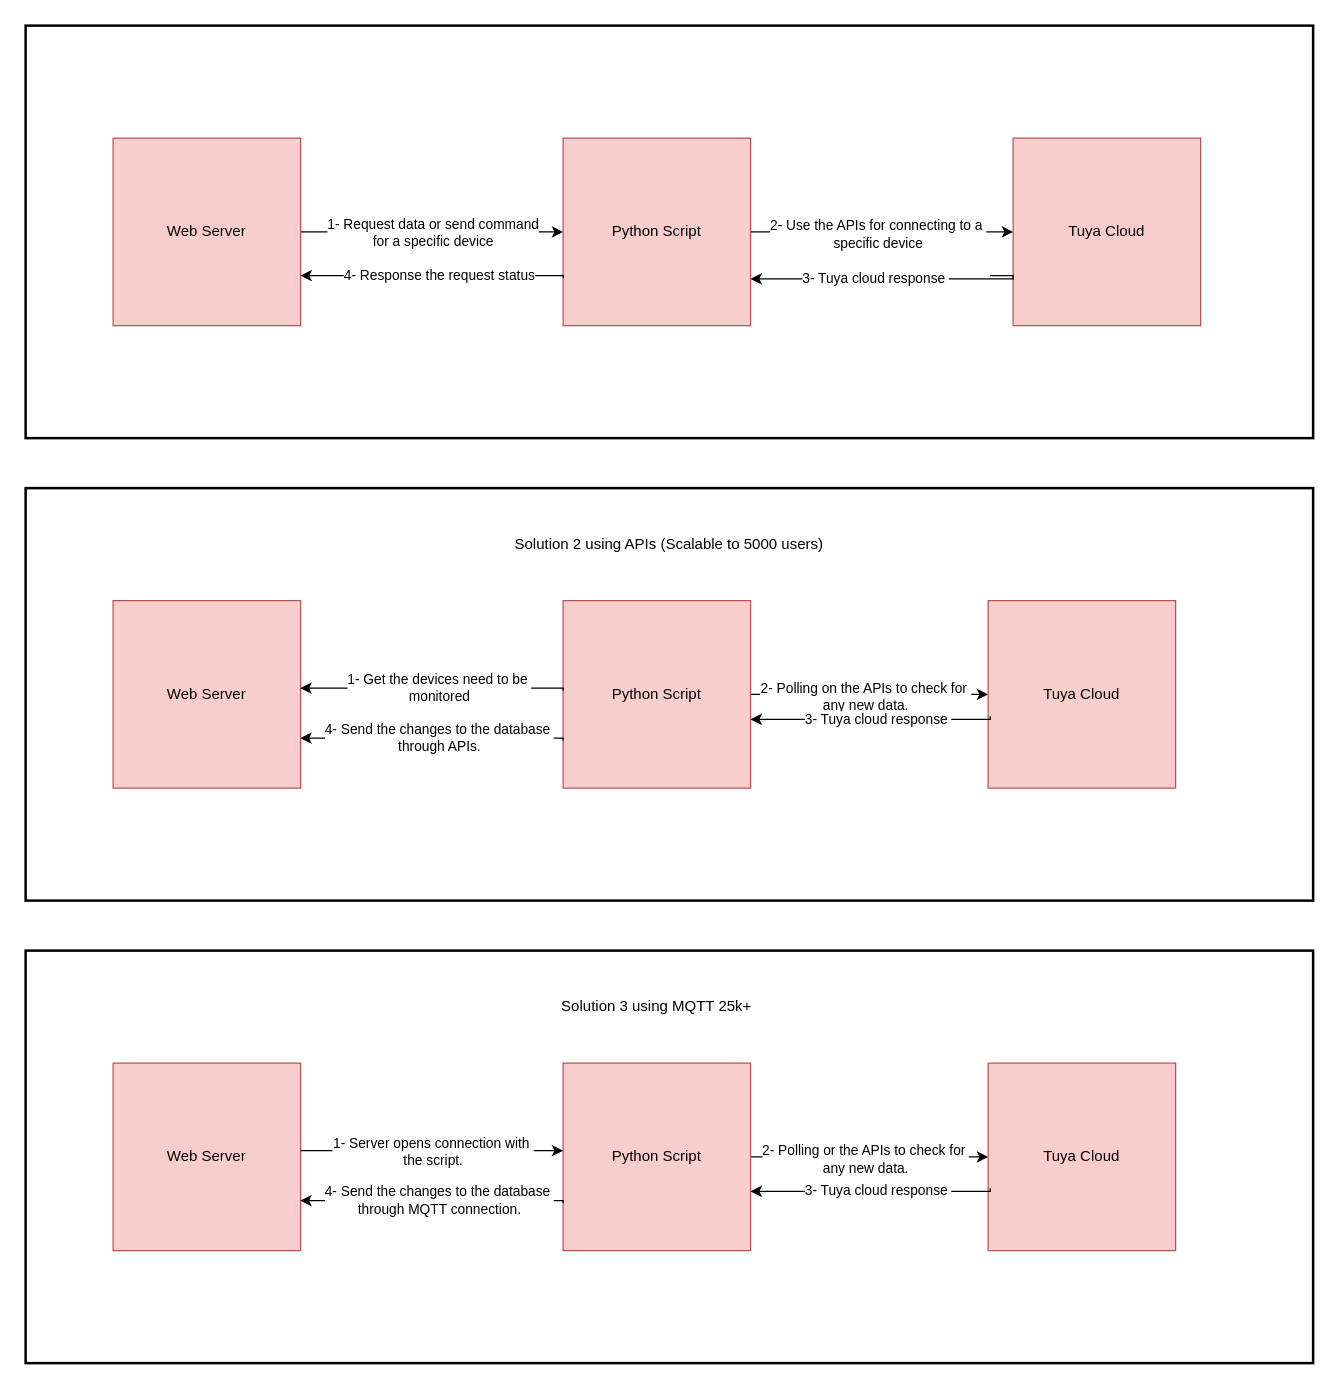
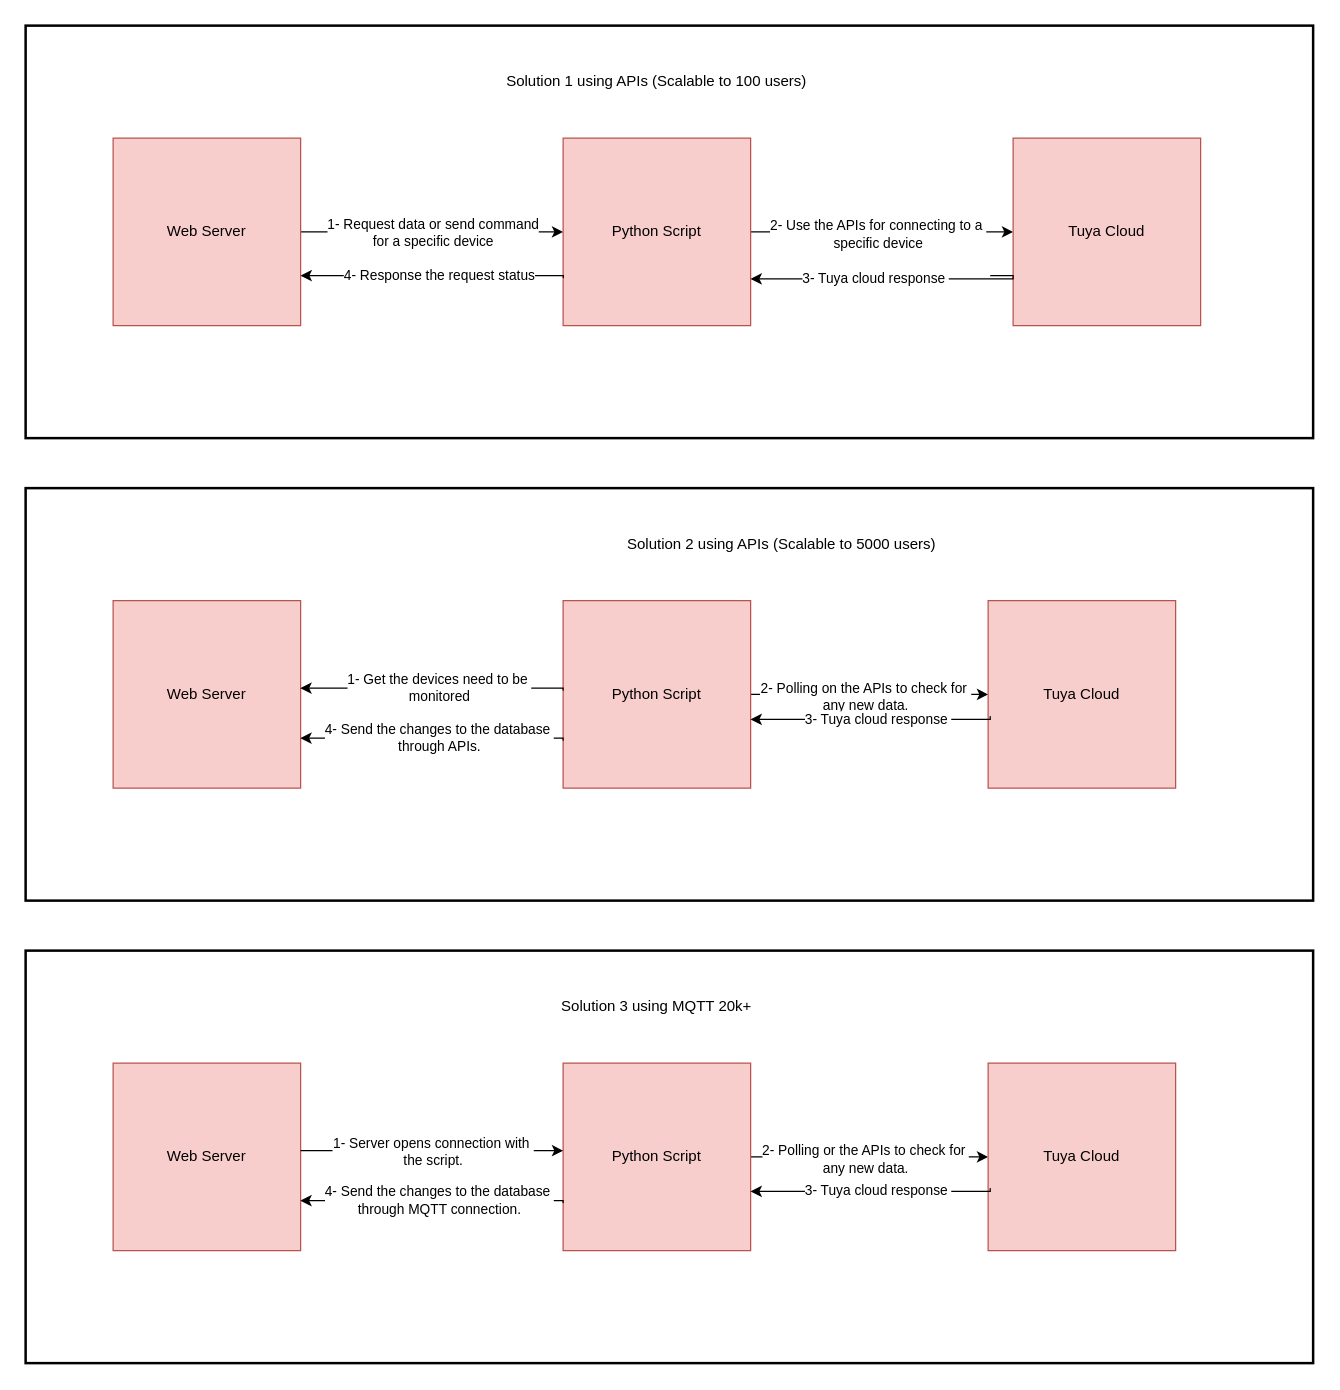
  <mxCell id="0" />
  <mxCell id="1" parent="0" />
  <mxCell id="2" value="" style="rounded=0;whiteSpace=wrap;html=1;strokeWidth=2;fillColor=default;" vertex="1" parent="1"><mxGeometry x="20" y="20" width="1030" height="330" as="geometry" /></mxCell>
+ <mxCell id="3" value="Solution 1 using APIs (Scalable to 100 users)" style="text;html=1;align=center;verticalAlign=middle;whiteSpace=wrap;rounded=0;strokeWidth=2;fillColor=default;" vertex="1" parent="1"><mxGeometry x="390" y="50" width="270" height="30" as="geometry" /></mxCell>
  <mxCell id="4" value="" style="edgeStyle=orthogonalEdgeStyle;rounded=0;orthogonalLoop=1;jettySize=auto;html=1;" edge="1" parent="1" source="6" target="9"><mxGeometry relative="1" as="geometry"><mxPoint x="355" y="185" as="targetPoint" /></mxGeometry></mxCell>
  <mxCell id="5" value="1- Request data or send command&lt;div&gt;for a specific device&lt;/div&gt;" style="edgeLabel;html=1;align=center;verticalAlign=middle;resizable=0;points=[];" vertex="1" connectable="0" parent="4"><mxGeometry x="0.203" relative="1" as="geometry"><mxPoint x="-21" as="offset" /></mxGeometry></mxCell>
  <mxCell id="6" value="&lt;span style=&quot;text-align: justify;&quot;&gt;Web Server&lt;/span&gt;" style="whiteSpace=wrap;html=1;aspect=fixed;fillColor=#f8cecc;strokeColor=#b85450;" vertex="1" parent="1"><mxGeometry x="90" y="110" width="150" height="150" as="geometry" /></mxCell>
  <mxCell id="7" style="edgeStyle=orthogonalEdgeStyle;rounded=0;orthogonalLoop=1;jettySize=auto;html=1;" edge="1" parent="1" source="9" target="10"><mxGeometry relative="1" as="geometry" /></mxCell>
  <mxCell id="8" value="2- Use the APIs for connecting to a&amp;nbsp;&lt;div&gt;specific device&lt;/div&gt;" style="edgeLabel;html=1;align=center;verticalAlign=middle;resizable=0;points=[];" vertex="1" connectable="0" parent="7"><mxGeometry x="-0.039" y="-1" relative="1" as="geometry"><mxPoint as="offset" /></mxGeometry></mxCell>
  <mxCell id="9" value="&lt;div style=&quot;text-align: justify;&quot;&gt;Python Script&lt;/div&gt;" style="whiteSpace=wrap;html=1;aspect=fixed;fillColor=#f8cecc;strokeColor=#b85450;" vertex="1" parent="1"><mxGeometry x="450" y="110" width="150" height="150" as="geometry" /></mxCell>
  <mxCell id="10" value="Tuya Cloud" style="whiteSpace=wrap;html=1;aspect=fixed;fillColor=#f8cecc;strokeColor=#b85450;" vertex="1" parent="1"><mxGeometry x="810" y="110" width="150" height="150" as="geometry" /></mxCell>
  <mxCell id="11" style="edgeStyle=orthogonalEdgeStyle;rounded=0;orthogonalLoop=1;jettySize=auto;html=1;exitX=0.011;exitY=0.616;exitDx=0;exitDy=0;exitPerimeter=0;" edge="1" parent="1"><mxGeometry relative="1" as="geometry"><mxPoint x="791.65" y="220" as="sourcePoint" /><mxPoint x="600" y="222.6" as="targetPoint" /><Array as="points"><mxPoint x="810" y="220" /><mxPoint x="810" y="223" /></Array></mxGeometry></mxCell>
  <mxCell id="12" value="3- Tuya cloud response&amp;nbsp;" style="edgeLabel;html=1;align=center;verticalAlign=middle;resizable=0;points=[];" vertex="1" connectable="0" parent="11"><mxGeometry x="-0.039" y="-1" relative="1" as="geometry"><mxPoint x="-20" as="offset" /></mxGeometry></mxCell>
  <mxCell id="13" style="edgeStyle=orthogonalEdgeStyle;rounded=0;orthogonalLoop=1;jettySize=auto;html=1;exitX=0.001;exitY=0.68;exitDx=0;exitDy=0;exitPerimeter=0;" edge="1" parent="1"><mxGeometry relative="1" as="geometry"><mxPoint x="450.15" y="222" as="sourcePoint" /><mxPoint x="240" y="220" as="targetPoint" /><Array as="points"><mxPoint x="450" y="220" /></Array></mxGeometry></mxCell>
  <mxCell id="14" value="4- Response the request status" style="edgeLabel;html=1;align=center;verticalAlign=middle;resizable=0;points=[];" vertex="1" connectable="0" parent="13"><mxGeometry x="-0.039" y="-1" relative="1" as="geometry"><mxPoint as="offset" /></mxGeometry></mxCell>
  <mxCell id="15" value="" style="rounded=0;whiteSpace=wrap;html=1;strokeWidth=2;fillColor=default;" vertex="1" parent="1"><mxGeometry x="20" y="390" width="1030" height="330" as="geometry" /></mxCell>
- <mxCell id="16" value="Solution 2 using APIs (Scalable to 5000 users)" style="text;html=1;align=center;verticalAlign=middle;whiteSpace=wrap;rounded=0;strokeWidth=2;fillColor=default;" vertex="1" parent="1"><mxGeometry x="345" y="420" width="380" height="30" as="geometry" /></mxCell>
+ <mxCell id="16" value="Solution 2 using APIs (Scalable to 5000 users)" style="text;html=1;align=center;verticalAlign=middle;whiteSpace=wrap;rounded=0;strokeWidth=2;fillColor=default;" vertex="1" parent="1"><mxGeometry x="345" y="420" width="560" height="30" as="geometry" /></mxCell>
  <mxCell id="17" value="&lt;span style=&quot;text-align: justify;&quot;&gt;Web Server&lt;/span&gt;" style="whiteSpace=wrap;html=1;aspect=fixed;fillColor=#f8cecc;strokeColor=#b85450;" vertex="1" parent="1"><mxGeometry x="90" y="480" width="150" height="150" as="geometry" /></mxCell>
  <mxCell id="18" style="edgeStyle=orthogonalEdgeStyle;rounded=0;orthogonalLoop=1;jettySize=auto;html=1;" edge="1" parent="1" source="20" target="21"><mxGeometry relative="1" as="geometry" /></mxCell>
  <mxCell id="19" value="2- Polling on the APIs to check for&amp;nbsp;&lt;div&gt;any new data.&lt;/div&gt;" style="edgeLabel;html=1;align=center;verticalAlign=middle;resizable=0;points=[];" vertex="1" connectable="0" parent="18"><mxGeometry x="-0.039" y="-1" relative="1" as="geometry"><mxPoint as="offset" /></mxGeometry></mxCell>
  <mxCell id="20" value="&lt;div style=&quot;text-align: justify;&quot;&gt;Python Script&lt;/div&gt;" style="whiteSpace=wrap;html=1;aspect=fixed;fillColor=#f8cecc;strokeColor=#b85450;" vertex="1" parent="1"><mxGeometry x="450" y="480" width="150" height="150" as="geometry" /></mxCell>
  <mxCell id="21" value="Tuya Cloud" style="whiteSpace=wrap;html=1;aspect=fixed;fillColor=#f8cecc;strokeColor=#b85450;" vertex="1" parent="1"><mxGeometry x="790" y="480" width="150" height="150" as="geometry" /></mxCell>
  <mxCell id="22" style="edgeStyle=orthogonalEdgeStyle;rounded=0;orthogonalLoop=1;jettySize=auto;html=1;exitX=0.011;exitY=0.616;exitDx=0;exitDy=0;exitPerimeter=0;" edge="1" parent="1" source="21" target="20"><mxGeometry relative="1" as="geometry"><mxPoint x="780" y="575" as="sourcePoint" /><mxPoint x="790" y="580" as="targetPoint" /><Array as="points"><mxPoint x="792" y="575" /></Array></mxGeometry></mxCell>
  <mxCell id="23" value="3- Tuya cloud response&amp;nbsp;" style="edgeLabel;html=1;align=center;verticalAlign=middle;resizable=0;points=[];" vertex="1" connectable="0" parent="22"><mxGeometry x="-0.039" y="-1" relative="1" as="geometry"><mxPoint as="offset" /></mxGeometry></mxCell>
  <mxCell id="24" style="edgeStyle=orthogonalEdgeStyle;rounded=0;orthogonalLoop=1;jettySize=auto;html=1;exitX=0.001;exitY=0.68;exitDx=0;exitDy=0;exitPerimeter=0;" edge="1" parent="1"><mxGeometry relative="1" as="geometry"><mxPoint x="449.98" y="552" as="sourcePoint" /><mxPoint x="239.83" y="550" as="targetPoint" /><Array as="points"><mxPoint x="449.83" y="550" /></Array></mxGeometry></mxCell>
  <mxCell id="25" value="1- Get the devices need to be&amp;nbsp;&lt;div&gt;monitored&lt;/div&gt;" style="edgeLabel;html=1;align=center;verticalAlign=middle;resizable=0;points=[];" vertex="1" connectable="0" parent="24"><mxGeometry x="-0.039" y="-1" relative="1" as="geometry"><mxPoint as="offset" /></mxGeometry></mxCell>
  <mxCell id="26" style="edgeStyle=orthogonalEdgeStyle;rounded=0;orthogonalLoop=1;jettySize=auto;html=1;exitX=0.001;exitY=0.68;exitDx=0;exitDy=0;exitPerimeter=0;" edge="1" parent="1"><mxGeometry relative="1" as="geometry"><mxPoint x="449.98" y="592" as="sourcePoint" /><mxPoint x="239.83" y="590" as="targetPoint" /><Array as="points"><mxPoint x="449.83" y="590" /></Array></mxGeometry></mxCell>
  <mxCell id="27" value="4- Send the changes to the database&amp;nbsp;&lt;div&gt;through APIs.&lt;/div&gt;" style="edgeLabel;html=1;align=center;verticalAlign=middle;resizable=0;points=[];" vertex="1" connectable="0" parent="26"><mxGeometry x="-0.039" y="-1" relative="1" as="geometry"><mxPoint as="offset" /></mxGeometry></mxCell>
  <mxCell id="28" value="" style="rounded=0;whiteSpace=wrap;html=1;strokeWidth=2;fillColor=default;" vertex="1" parent="1"><mxGeometry x="20" y="760" width="1030" height="330" as="geometry" /></mxCell>
- <mxCell id="29" value="Solution 3 using MQTT 25k+" style="text;html=1;align=center;verticalAlign=middle;whiteSpace=wrap;rounded=0;strokeWidth=2;fillColor=default;" vertex="1" parent="1"><mxGeometry x="430" y="790" width="190" height="30" as="geometry" /></mxCell>
+ <mxCell id="29" value="Solution 3 using MQTT 20k+" style="text;html=1;align=center;verticalAlign=middle;whiteSpace=wrap;rounded=0;strokeWidth=2;fillColor=default;" vertex="1" parent="1"><mxGeometry x="430" y="790" width="190" height="30" as="geometry" /></mxCell>
  <mxCell id="30" value="&lt;span style=&quot;text-align: justify;&quot;&gt;Web Server&lt;/span&gt;" style="whiteSpace=wrap;html=1;aspect=fixed;fillColor=#f8cecc;strokeColor=#b85450;" vertex="1" parent="1"><mxGeometry x="90" y="850" width="150" height="150" as="geometry" /></mxCell>
  <mxCell id="31" style="edgeStyle=orthogonalEdgeStyle;rounded=0;orthogonalLoop=1;jettySize=auto;html=1;" edge="1" parent="1" source="33" target="34"><mxGeometry relative="1" as="geometry" /></mxCell>
  <mxCell id="32" value="2- Polling or the APIs to check for&amp;nbsp;&lt;div&gt;any new data.&lt;/div&gt;" style="edgeLabel;html=1;align=center;verticalAlign=middle;resizable=0;points=[];" vertex="1" connectable="0" parent="31"><mxGeometry x="-0.039" y="-1" relative="1" as="geometry"><mxPoint as="offset" /></mxGeometry></mxCell>
  <mxCell id="33" value="&lt;div style=&quot;text-align: justify;&quot;&gt;Python Script&lt;/div&gt;" style="whiteSpace=wrap;html=1;aspect=fixed;fillColor=#f8cecc;strokeColor=#b85450;" vertex="1" parent="1"><mxGeometry x="450" y="850" width="150" height="150" as="geometry" /></mxCell>
  <mxCell id="34" value="Tuya Cloud" style="whiteSpace=wrap;html=1;aspect=fixed;fillColor=#f8cecc;strokeColor=#b85450;" vertex="1" parent="1"><mxGeometry x="790" y="850" width="150" height="150" as="geometry" /></mxCell>
  <mxCell id="35" style="edgeStyle=orthogonalEdgeStyle;rounded=0;orthogonalLoop=1;jettySize=auto;html=1;exitX=0.011;exitY=0.616;exitDx=0;exitDy=0;exitPerimeter=0;" edge="1" parent="1"><mxGeometry relative="1" as="geometry"><mxPoint x="791.65" y="950" as="sourcePoint" /><mxPoint x="600" y="952.6" as="targetPoint" /><Array as="points"><mxPoint x="792" y="952.6" /></Array></mxGeometry></mxCell>
  <mxCell id="36" value="3- Tuya cloud response&amp;nbsp;" style="edgeLabel;html=1;align=center;verticalAlign=middle;resizable=0;points=[];" vertex="1" connectable="0" parent="35"><mxGeometry x="-0.039" y="-1" relative="1" as="geometry"><mxPoint as="offset" /></mxGeometry></mxCell>
  <mxCell id="37" style="edgeStyle=orthogonalEdgeStyle;rounded=0;orthogonalLoop=1;jettySize=auto;html=1;exitX=0.001;exitY=0.68;exitDx=0;exitDy=0;exitPerimeter=0;" edge="1" parent="1"><mxGeometry relative="1" as="geometry"><mxPoint x="449.98" y="962" as="sourcePoint" /><mxPoint x="239.83" y="960" as="targetPoint" /><Array as="points"><mxPoint x="449.83" y="960" /></Array></mxGeometry></mxCell>
  <mxCell id="38" value="4- Send the changes to the database&amp;nbsp;&lt;div&gt;through MQTT connection.&lt;/div&gt;" style="edgeLabel;html=1;align=center;verticalAlign=middle;resizable=0;points=[];" vertex="1" connectable="0" parent="37"><mxGeometry x="-0.039" y="-1" relative="1" as="geometry"><mxPoint as="offset" /></mxGeometry></mxCell>
  <mxCell id="39" value="" style="edgeStyle=orthogonalEdgeStyle;rounded=0;orthogonalLoop=1;jettySize=auto;html=1;" edge="1" parent="1"><mxGeometry relative="1" as="geometry"><mxPoint x="240" y="920" as="sourcePoint" /><mxPoint x="450" y="920" as="targetPoint" /></mxGeometry></mxCell>
  <mxCell id="40" value="1- Server opens connection with&amp;nbsp;&lt;div&gt;the script.&lt;/div&gt;" style="edgeLabel;html=1;align=center;verticalAlign=middle;resizable=0;points=[];" vertex="1" connectable="0" parent="39"><mxGeometry x="0.203" relative="1" as="geometry"><mxPoint x="-21" as="offset" /></mxGeometry></mxCell>
